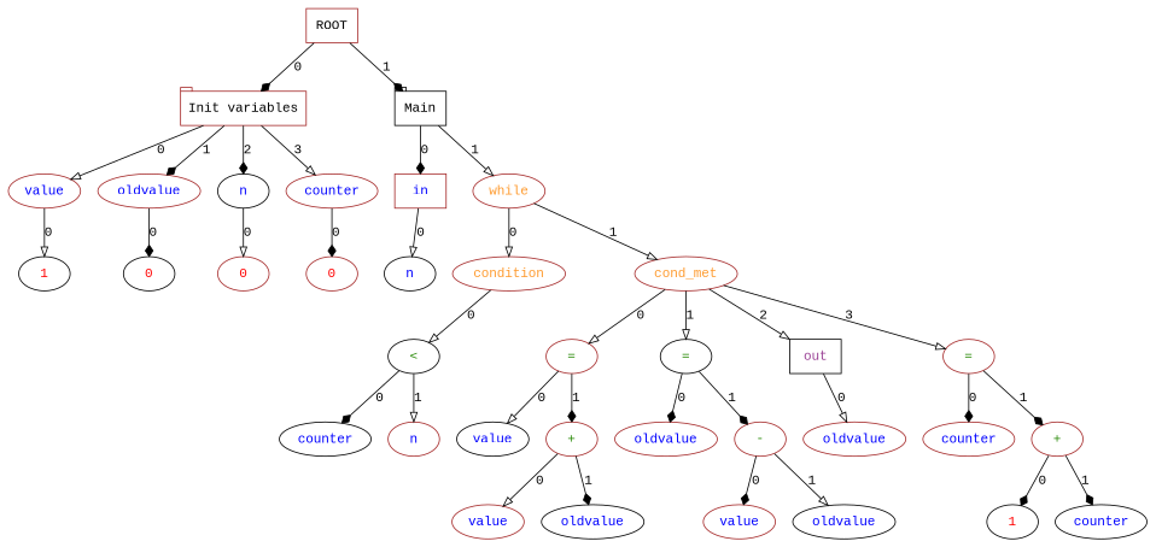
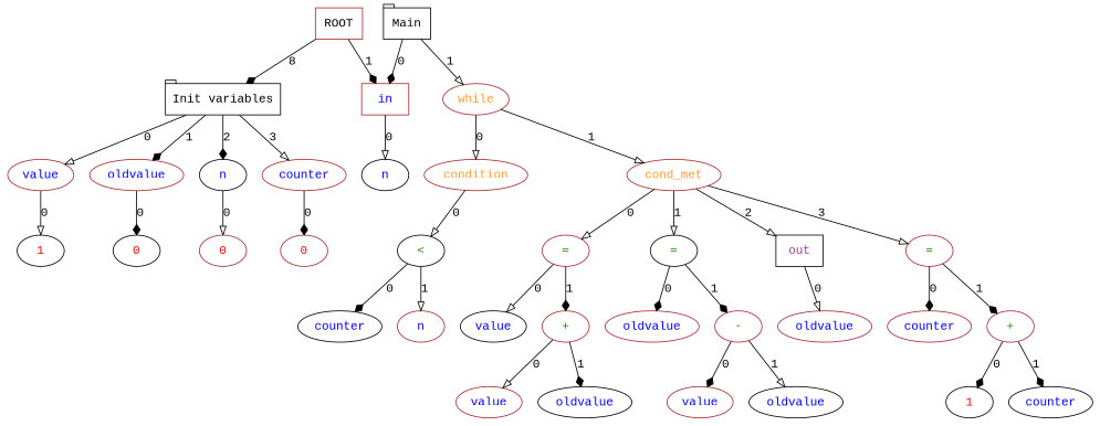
  digraph {
    fontname="Liberation Mono"
    node [color=brown fillcolor=white fontcolor=blue fontname="Liberation Mono" shape=ellipse style=solid weight=1]
    edge [arrowhead=onormal color=black fontname="Liberation Mono" style=solid weight=1]
    n1 [fontcolor=black label=ROOT shape=box]
-   n2 [fontcolor=black label="Init variables" shape=tab]
+   n2 [color=black fontcolor=black label="Init variables" shape=tab]
    n3 [color=black fontcolor=black label=Main shape=tab]
    n4 [label=value]
    n5 [label=oldvalue]
    n6 [color=black label=n]
    n7 [label=counter]
    n8 [label=in shape=box]
    n9 [fontcolor="#FE9A2E" label=while]
    n10 [color=black fontcolor=red label=1]
    n11 [color=black fontcolor=red label=0]
    n12 [fontcolor=red label=0]
    n13 [fontcolor=red label=0]
    n14 [color=black label=n]
    n15 [fontcolor="#FE9A2E" label=condition]
    n16 [fontcolor="#FE9A2E" label=cond_met]
    n17 [color=black fontcolor="#298A08" label="<"]
    n18 [fontcolor="#298A08" label="="]
    n19 [color=black fontcolor="#298A08" label="="]
    n20 [color=black fontcolor="#9A4195" label=out shape=box]
    n21 [fontcolor="#298A08" label="="]
    n22 [color=black label=counter]
    n23 [label=n]
    n24 [color=black label=value]
    n25 [fontcolor="#298A08" label="+"]
    n26 [label=oldvalue]
    n27 [fontcolor="#298A08" label="-"]
    n28 [label=oldvalue]
    n29 [label=counter]
    n30 [fontcolor="#298A08" label="+"]
    n31 [label=value]
    n32 [color=black label=oldvalue]
    n33 [label=value]
    n34 [color=black label=oldvalue]
    n35 [color=black fontcolor=red label=1]
    n36 [color=black label=counter]
-   n1 -> n2 [arrowhead=diamond label=0]
-   n1 -> n3 [arrowhead=diamond label=1]
+   n1 -> n2 [arrowhead=diamond label=8]
+   n1 -> n8 [arrowhead=diamond label=1]
    n2 -> n4 [label=0]
    n2 -> n5 [arrowhead=diamond label=1]
    n2 -> n6 [arrowhead=diamond label=2]
    n2 -> n7 [label=3]
    n3 -> n8 [arrowhead=diamond label=0]
    n3 -> n9 [label=1]
    n4 -> n10 [label=0]
    n5 -> n11 [arrowhead=diamond label=0]
    n6 -> n12 [label=0]
    n7 -> n13 [arrowhead=diamond label=0]
    n8 -> n14 [label=0]
    n9 -> n15 [label=0]
    n9 -> n16 [label=1]
    n15 -> n17 [label=0]
    n16 -> n18 [label=0]
    n16 -> n19 [label=1]
    n16 -> n20 [label=2]
    n16 -> n21 [label=3]
    n17 -> n22 [arrowhead=diamond label=0]
    n17 -> n23 [label=1]
    n18 -> n24 [label=0]
    n18 -> n25 [arrowhead=diamond label=1]
    n19 -> n26 [arrowhead=diamond label=0]
    n19 -> n27 [arrowhead=diamond label=1]
    n20 -> n28 [label=0]
    n21 -> n29 [arrowhead=diamond label=0]
    n21 -> n30 [arrowhead=diamond label=1]
    n25 -> n31 [label=0]
    n25 -> n32 [arrowhead=diamond label=1]
    n27 -> n33 [arrowhead=diamond label=0]
    n27 -> n34 [label=1]
    n30 -> n35 [arrowhead=diamond label=0]
    n30 -> n36 [arrowhead=diamond label=1]
  }
